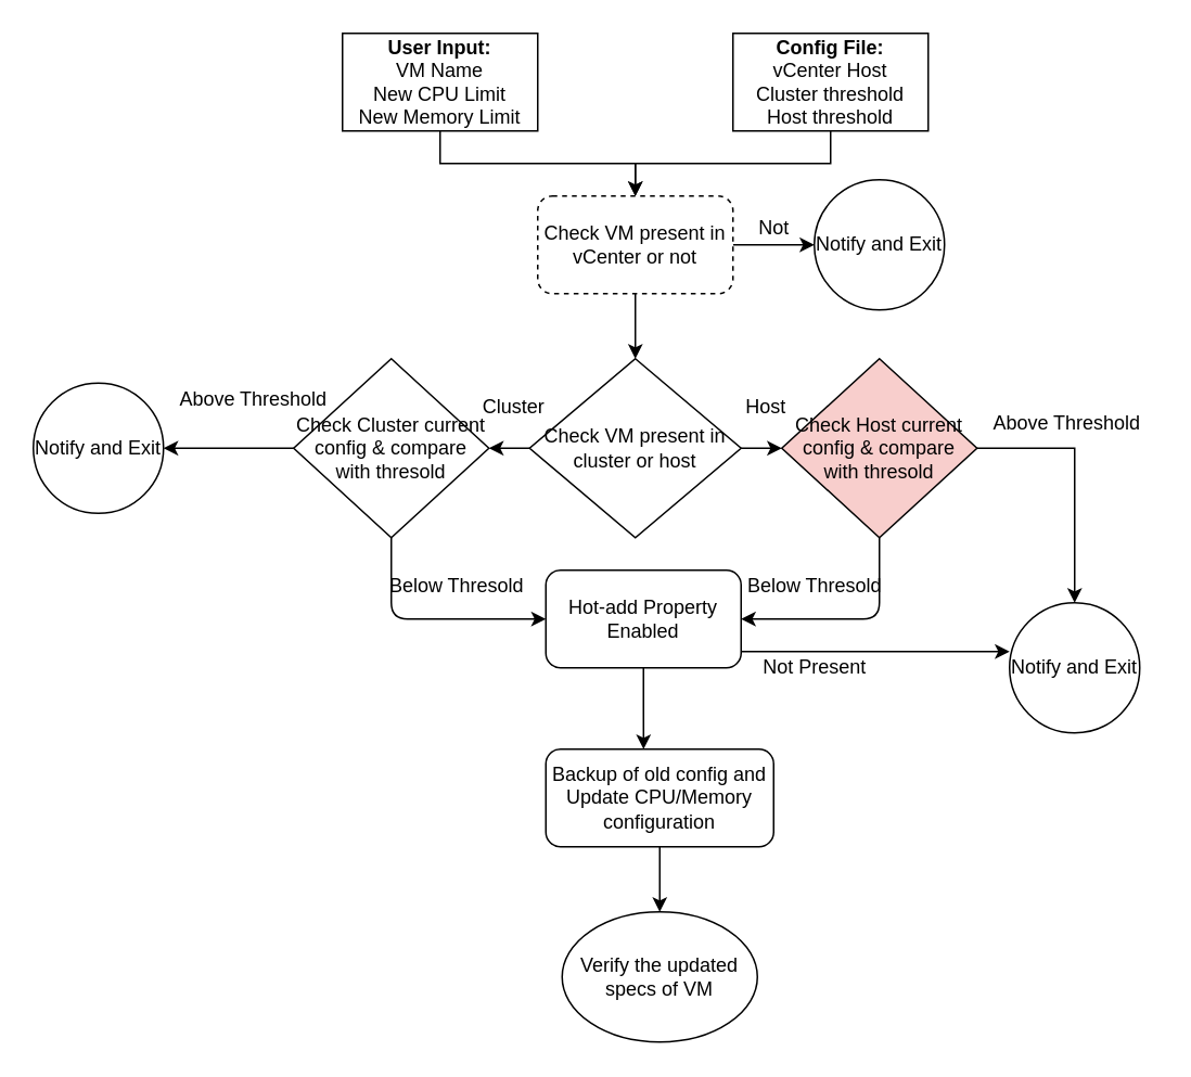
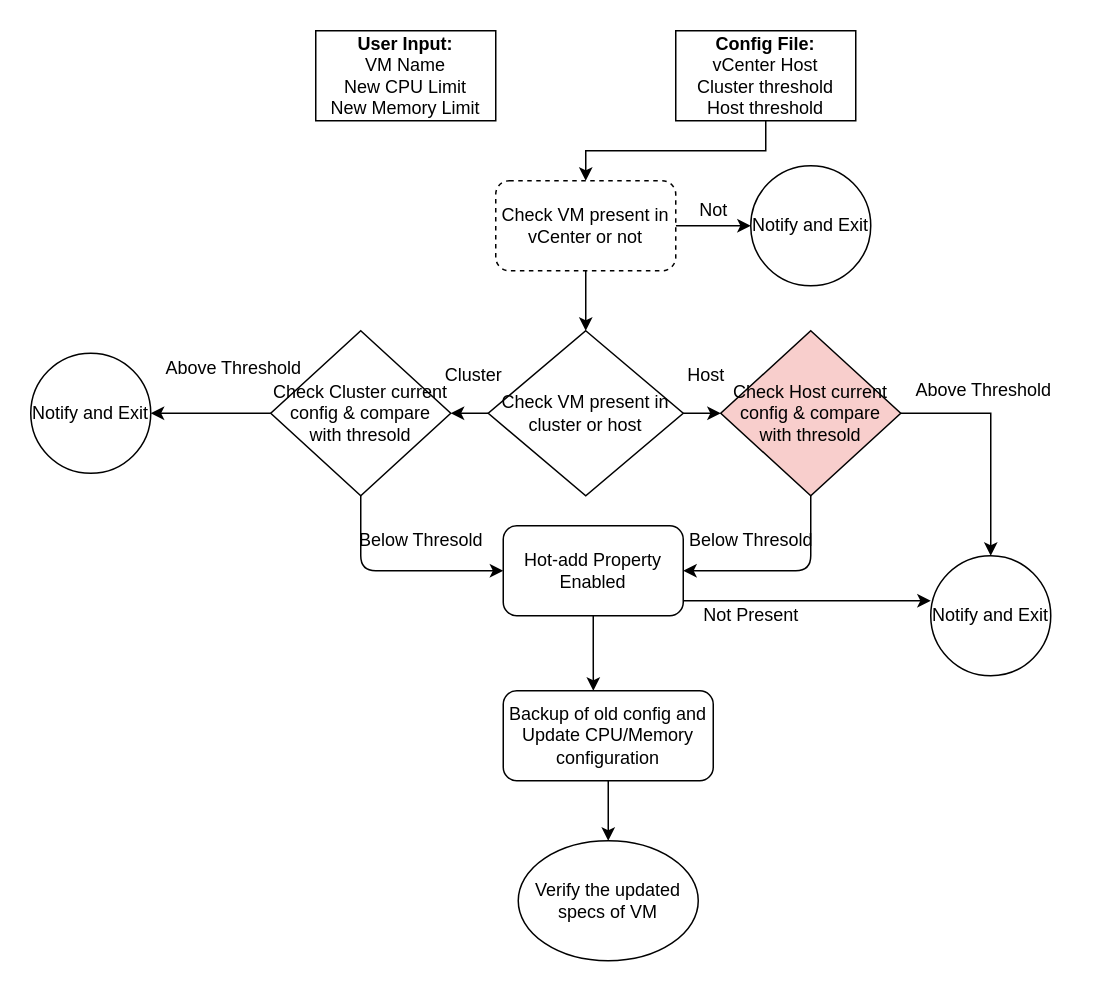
  <mxCell id="0" />
  <mxCell id="1" parent="0" />
  <mxCell id="2" style="edgeStyle=orthogonalEdgeStyle;rounded=0;orthogonalLoop=1;jettySize=auto;html=1;entryX=0.5;entryY=0;entryDx=0;entryDy=0;" edge="1" parent="1" source="3" target="8"><mxGeometry relative="1" as="geometry" /></mxCell>
  <mxCell id="3" value="&lt;b&gt;Config File:&lt;/b&gt;&lt;br&gt;vCenter Host&lt;br&gt;Cluster threshold&lt;br&gt;Host threshold" style="rounded=0;whiteSpace=wrap;html=1;" vertex="1" parent="1"><mxGeometry x="450" y="20" width="120" height="60" as="geometry" /></mxCell>
- <mxCell id="4" style="edgeStyle=orthogonalEdgeStyle;rounded=0;orthogonalLoop=1;jettySize=auto;html=1;entryX=0.5;entryY=0;entryDx=0;entryDy=0;" edge="1" parent="1" source="5" target="8"><mxGeometry relative="1" as="geometry" /></mxCell>
  <mxCell id="5" value="&lt;b&gt;User Input:&lt;/b&gt;&lt;br&gt;VM Name&lt;br&gt;New CPU Limit&lt;br&gt;New Memory Limit" style="rounded=0;whiteSpace=wrap;html=1;" vertex="1" parent="1"><mxGeometry x="210" y="20" width="120" height="60" as="geometry" /></mxCell>
  <mxCell id="6" value="" style="edgeStyle=orthogonalEdgeStyle;rounded=0;orthogonalLoop=1;jettySize=auto;html=1;" edge="1" parent="1" source="8"><mxGeometry relative="1" as="geometry"><mxPoint x="390" y="220" as="targetPoint" /></mxGeometry></mxCell>
  <mxCell id="7" style="edgeStyle=orthogonalEdgeStyle;rounded=0;orthogonalLoop=1;jettySize=auto;html=1;" edge="1" parent="1" source="8"><mxGeometry relative="1" as="geometry"><mxPoint x="500" y="150" as="targetPoint" /></mxGeometry></mxCell>
  <mxCell id="8" value="Check VM present in vCenter or not" style="rounded=1;whiteSpace=wrap;html=1;dashed=1;" vertex="1" parent="1"><mxGeometry x="330" y="120" width="120" height="60" as="geometry" /></mxCell>
  <mxCell id="9" style="edgeStyle=orthogonalEdgeStyle;rounded=0;orthogonalLoop=1;jettySize=auto;html=1;" edge="1" parent="1" source="11" target="13"><mxGeometry relative="1" as="geometry"><mxPoint x="270" y="275" as="targetPoint" /></mxGeometry></mxCell>
  <mxCell id="10" style="edgeStyle=orthogonalEdgeStyle;rounded=0;orthogonalLoop=1;jettySize=auto;html=1;entryX=0;entryY=0.5;entryDx=0;entryDy=0;" edge="1" parent="1" source="11" target="15"><mxGeometry relative="1" as="geometry" /></mxCell>
  <mxCell id="11" value="Check VM present in cluster or host" style="rhombus;whiteSpace=wrap;html=1;" vertex="1" parent="1"><mxGeometry x="325" y="220" width="130" height="110" as="geometry" /></mxCell>
  <mxCell id="12" style="edgeStyle=orthogonalEdgeStyle;rounded=0;orthogonalLoop=1;jettySize=auto;html=1;entryX=1;entryY=0.5;entryDx=0;entryDy=0;" edge="1" parent="1" source="13" target="30"><mxGeometry relative="1" as="geometry"><mxPoint x="140" y="275" as="targetPoint" /></mxGeometry></mxCell>
  <mxCell id="13" value="Check Cluster current config &amp;amp; compare with thresold" style="rhombus;whiteSpace=wrap;html=1;" vertex="1" parent="1"><mxGeometry x="180" y="220" width="120" height="110" as="geometry" /></mxCell>
  <mxCell id="14" style="edgeStyle=orthogonalEdgeStyle;rounded=0;orthogonalLoop=1;jettySize=auto;html=1;entryX=0.5;entryY=0;entryDx=0;entryDy=0;" edge="1" parent="1" source="15" target="20"><mxGeometry relative="1" as="geometry" /></mxCell>
  <mxCell id="15" value="Check Host current config &amp;amp; compare with thresold" style="rhombus;whiteSpace=wrap;html=1;fillColor=#f8cecc;" vertex="1" parent="1"><mxGeometry x="480" y="220" width="120" height="110" as="geometry" /></mxCell>
  <mxCell id="16" style="edgeStyle=orthogonalEdgeStyle;rounded=0;orthogonalLoop=1;jettySize=auto;html=1;entryX=0.429;entryY=0;entryDx=0;entryDy=0;entryPerimeter=0;" edge="1" parent="1" source="17" target="24"><mxGeometry relative="1" as="geometry" /></mxCell>
  <mxCell id="17" value="Hot-add Property Enabled" style="rounded=1;whiteSpace=wrap;html=1;" vertex="1" parent="1"><mxGeometry x="335" y="350" width="120" height="60" as="geometry" /></mxCell>
  <mxCell id="18" value="" style="endArrow=classic;html=1;exitX=0.5;exitY=1;exitDx=0;exitDy=0;entryX=0;entryY=0.5;entryDx=0;entryDy=0;" edge="1" parent="1" source="13" target="17"><mxGeometry width="50" height="50" relative="1" as="geometry"><mxPoint x="215" y="390" as="sourcePoint" /><mxPoint x="240" y="380" as="targetPoint" /><Array as="points"><mxPoint x="240" y="380" /></Array></mxGeometry></mxCell>
  <mxCell id="19" value="" style="endArrow=classic;html=1;exitX=0.5;exitY=1;exitDx=0;exitDy=0;entryX=1;entryY=0.5;entryDx=0;entryDy=0;" edge="1" parent="1" target="17"><mxGeometry width="50" height="50" relative="1" as="geometry"><mxPoint x="540" y="330" as="sourcePoint" /><mxPoint x="630" y="380" as="targetPoint" /><Array as="points"><mxPoint x="540" y="380" /></Array></mxGeometry></mxCell>
  <mxCell id="20" value="Notify and Exit" style="ellipse;whiteSpace=wrap;html=1;" vertex="1" parent="1"><mxGeometry x="620" y="370" width="80" height="80" as="geometry" /></mxCell>
  <mxCell id="21" value="" style="endArrow=classic;html=1;entryX=0;entryY=0.375;entryDx=0;entryDy=0;entryPerimeter=0;" edge="1" parent="1" target="20"><mxGeometry width="50" height="50" relative="1" as="geometry"><mxPoint x="455" y="400" as="sourcePoint" /><mxPoint x="505" y="350" as="targetPoint" /></mxGeometry></mxCell>
  <mxCell id="22" value="Not Present" style="text;html=1;align=center;verticalAlign=middle;resizable=0;points=[];autosize=1;" vertex="1" parent="1"><mxGeometry x="460" y="400" width="80" height="20" as="geometry" /></mxCell>
  <mxCell id="23" style="edgeStyle=orthogonalEdgeStyle;rounded=0;orthogonalLoop=1;jettySize=auto;html=1;" edge="1" parent="1" source="24" target="25"><mxGeometry relative="1" as="geometry"><mxPoint x="405" y="560" as="targetPoint" /></mxGeometry></mxCell>
  <mxCell id="24" value="Backup of old config and Update CPU/Memory configuration" style="rounded=1;whiteSpace=wrap;html=1;" vertex="1" parent="1"><mxGeometry x="335" y="460" width="140" height="60" as="geometry" /></mxCell>
  <mxCell id="25" value="Verify the updated specs of VM" style="ellipse;whiteSpace=wrap;html=1;" vertex="1" parent="1"><mxGeometry x="345" y="560" width="120" height="80" as="geometry" /></mxCell>
  <mxCell id="26" value="Cluster" style="text;html=1;align=center;verticalAlign=middle;resizable=0;points=[];autosize=1;" vertex="1" parent="1"><mxGeometry x="285" y="240" width="60" height="20" as="geometry" /></mxCell>
  <mxCell id="27" value="Host" style="text;html=1;align=center;verticalAlign=middle;resizable=0;points=[];autosize=1;" vertex="1" parent="1"><mxGeometry x="450" y="240" width="40" height="20" as="geometry" /></mxCell>
  <mxCell id="28" value="Below Thresold" style="text;html=1;align=center;verticalAlign=middle;resizable=0;points=[];autosize=1;" vertex="1" parent="1"><mxGeometry x="230" y="350" width="100" height="20" as="geometry" /></mxCell>
  <mxCell id="29" value="Below Thresold" style="text;html=1;align=center;verticalAlign=middle;resizable=0;points=[];autosize=1;" vertex="1" parent="1"><mxGeometry x="450" y="350" width="100" height="20" as="geometry" /></mxCell>
  <mxCell id="30" value="Notify and Exit" style="ellipse;whiteSpace=wrap;html=1;" vertex="1" parent="1"><mxGeometry x="20" y="235" width="80" height="80" as="geometry" /></mxCell>
  <mxCell id="31" value="Above Threshold" style="text;html=1;align=center;verticalAlign=middle;resizable=0;points=[];autosize=1;" vertex="1" parent="1"><mxGeometry x="600" y="250" width="110" height="20" as="geometry" /></mxCell>
  <mxCell id="32" value="Above Threshold" style="text;html=1;align=center;verticalAlign=middle;resizable=0;points=[];autosize=1;" vertex="1" parent="1"><mxGeometry x="100" y="235" width="110" height="20" as="geometry" /></mxCell>
  <mxCell id="33" value="Notify and Exit" style="ellipse;whiteSpace=wrap;html=1;" vertex="1" parent="1"><mxGeometry x="500" y="110" width="80" height="80" as="geometry" /></mxCell>
  <mxCell id="34" value="Not" style="text;html=1;align=center;verticalAlign=middle;resizable=0;points=[];autosize=1;" vertex="1" parent="1"><mxGeometry x="460" y="130" width="30" height="20" as="geometry" /></mxCell>
